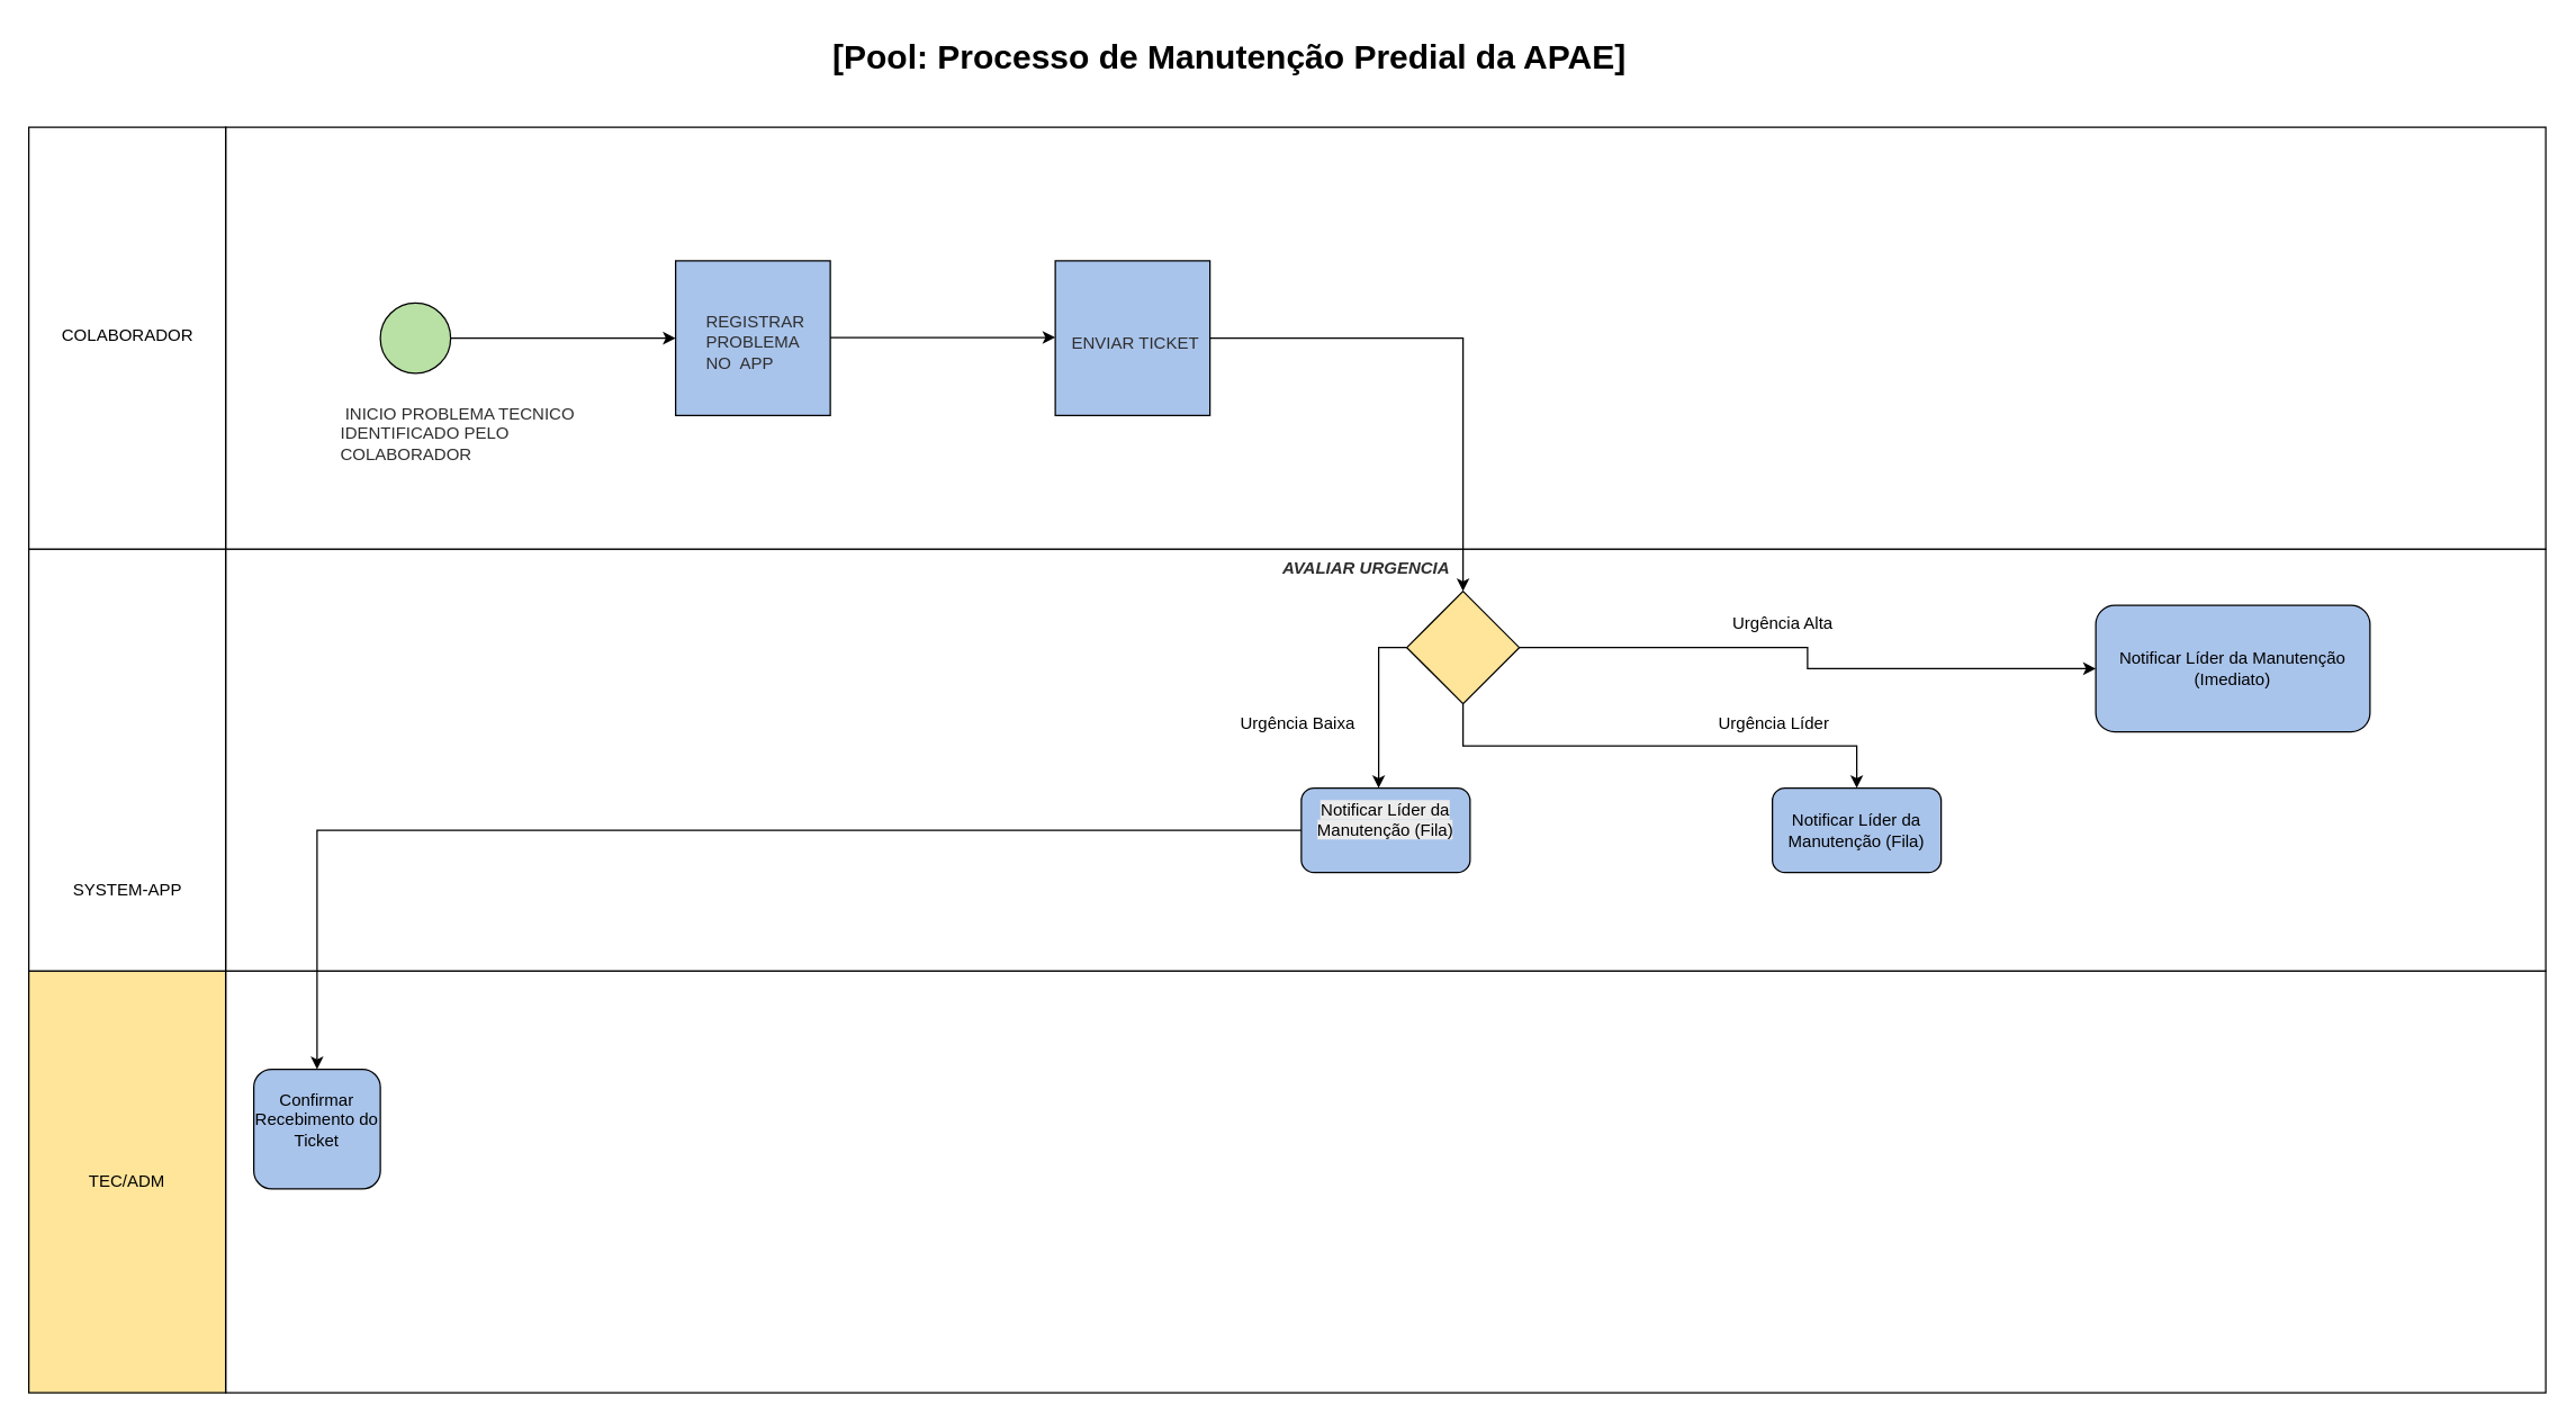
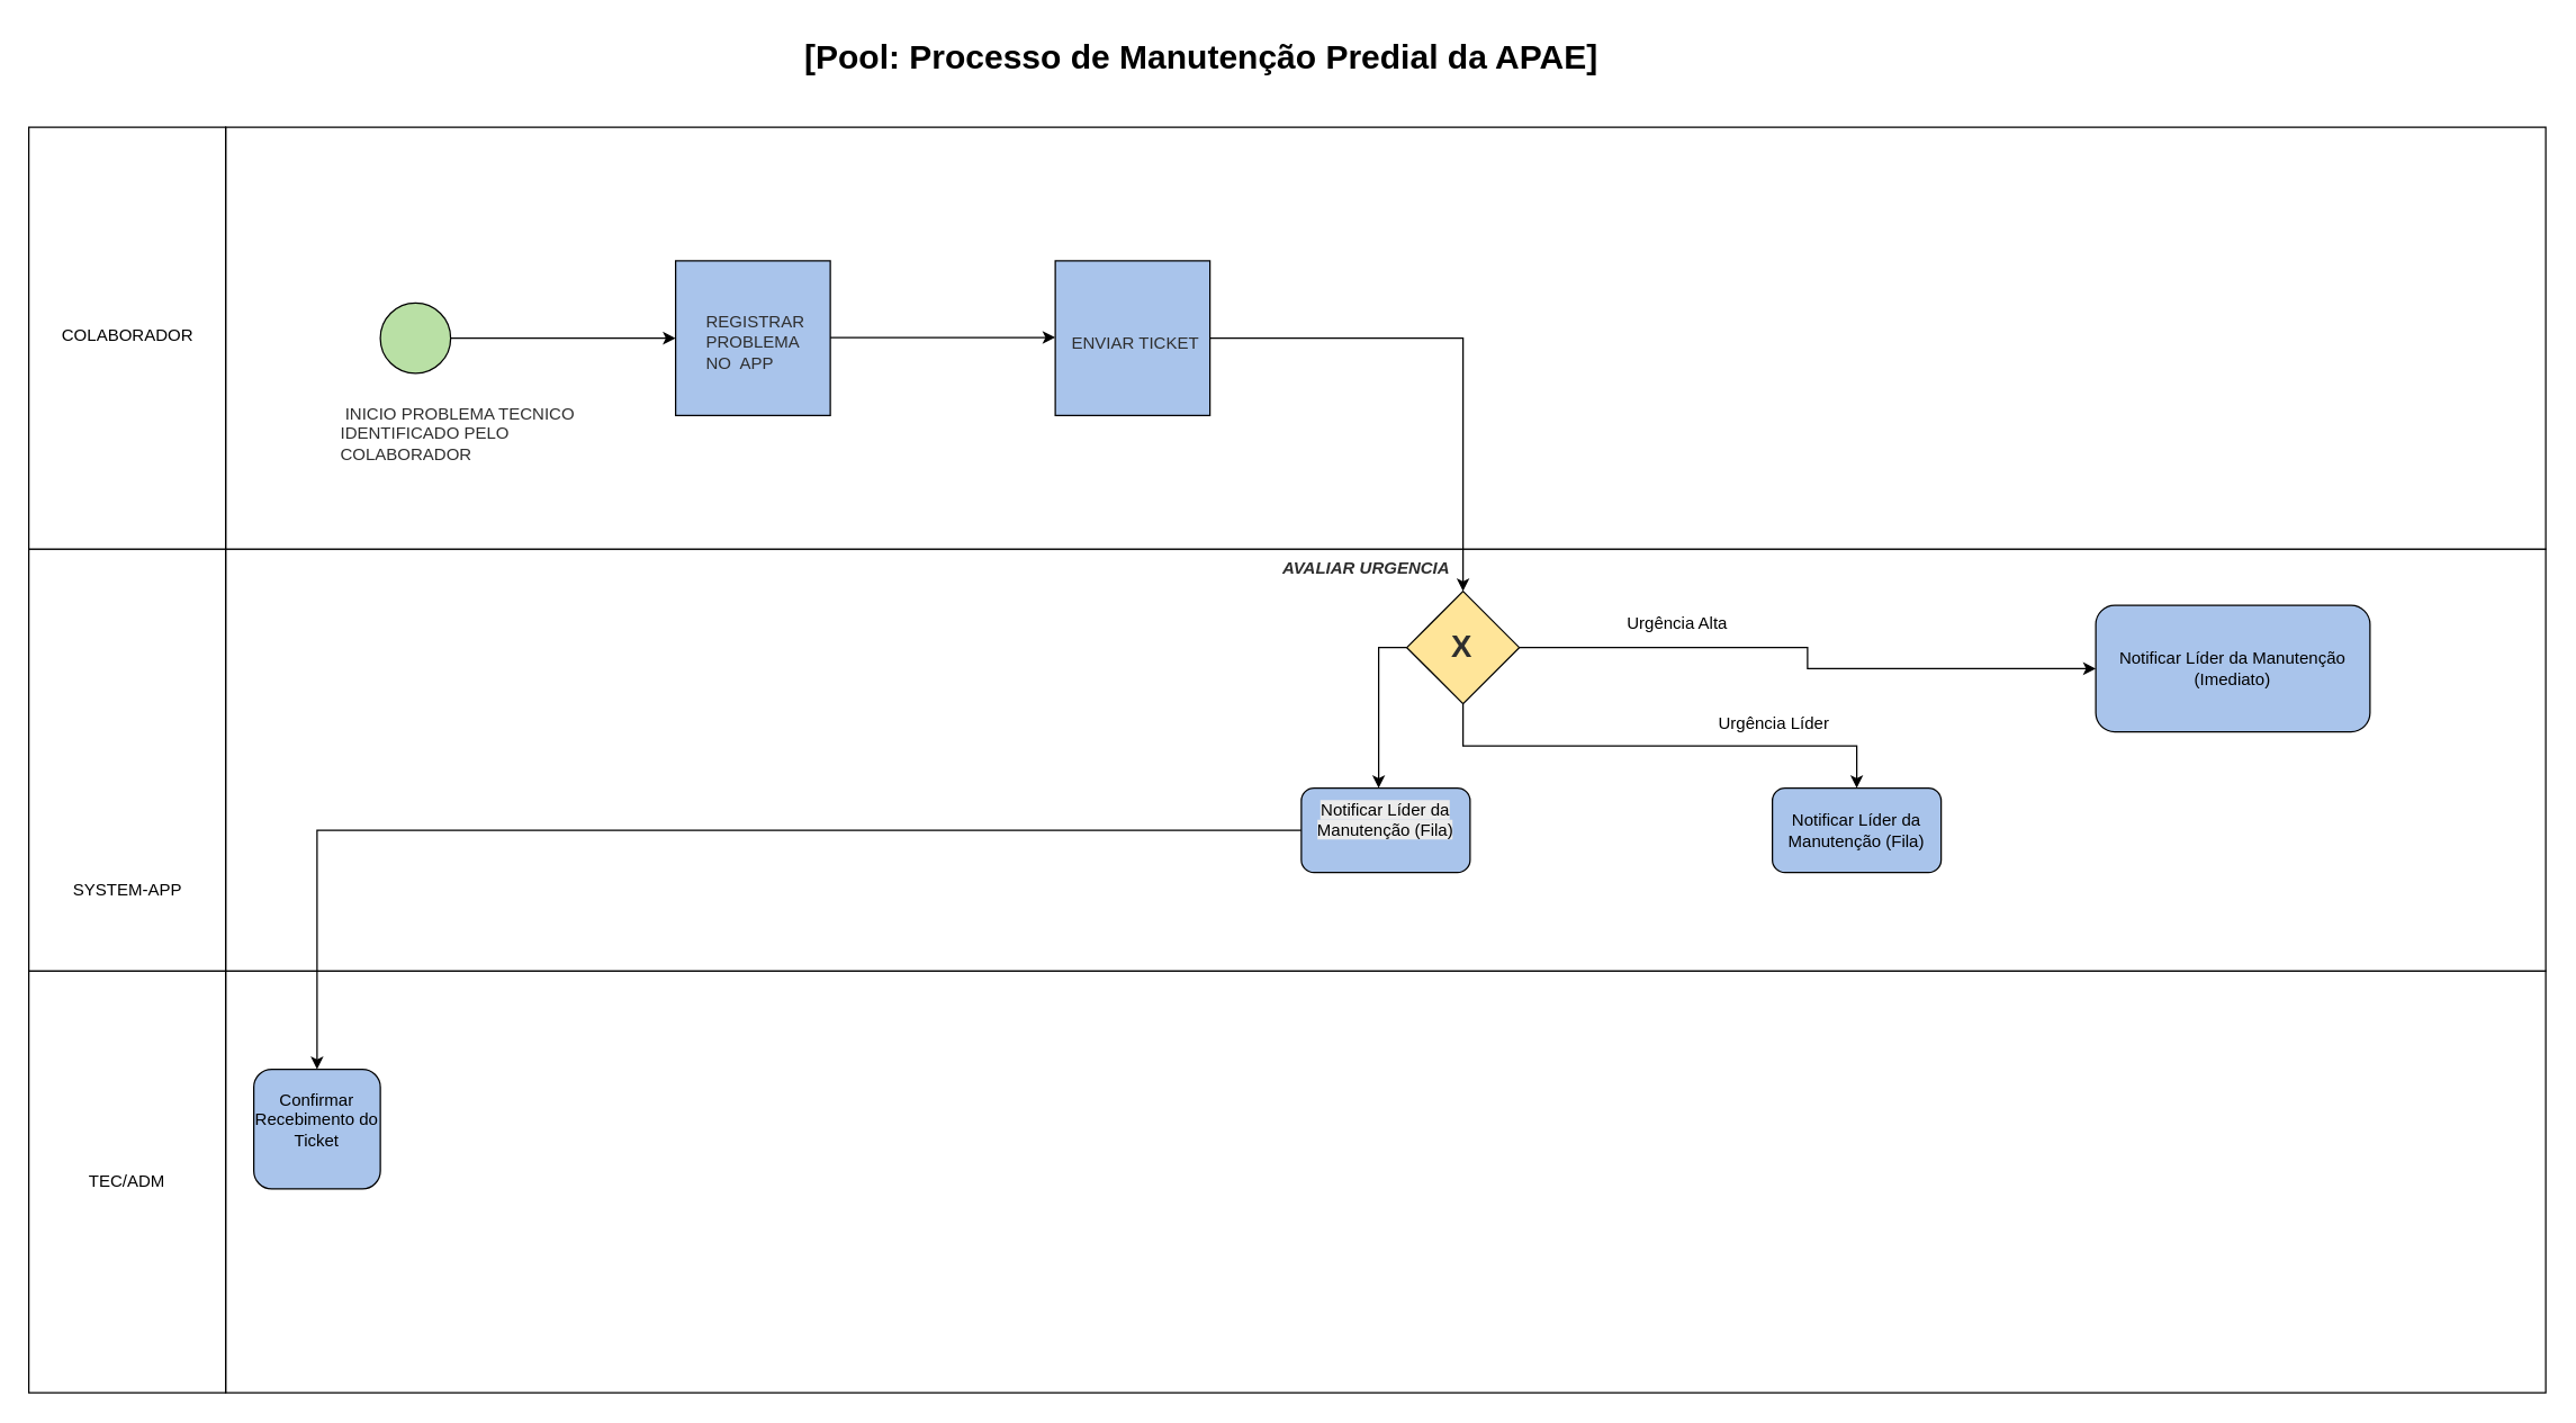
  <mxCell id="0" />
  <mxCell id="1" parent="0" />
  <mxCell id="2" value="" style="rounded=0;whiteSpace=wrap;html=1;" vertex="1" parent="1"><mxGeometry x="160" y="690" width="1650" height="300" as="geometry" /></mxCell>
- <mxCell id="3" value="TEC/ADM" style="rounded=0;whiteSpace=wrap;html=1;fillColor=#ffe599;" vertex="1" parent="1"><mxGeometry x="20" y="690" width="140" height="300" as="geometry" /></mxCell>
+ <mxCell id="3" value="TEC/ADM" style="rounded=0;whiteSpace=wrap;html=1;" vertex="1" parent="1"><mxGeometry x="20" y="690" width="140" height="300" as="geometry" /></mxCell>
  <mxCell id="4" value="" style="rounded=0;whiteSpace=wrap;html=1;" vertex="1" parent="1"><mxGeometry x="160" y="390" width="1650" height="300" as="geometry" /></mxCell>
  <mxCell id="5" value="" style="rounded=0;whiteSpace=wrap;html=1;" vertex="1" parent="1"><mxGeometry x="20" y="390" width="140" height="300" as="geometry" /></mxCell>
  <mxCell id="6" value="" style="rounded=0;whiteSpace=wrap;html=1;" vertex="1" parent="1"><mxGeometry x="160" y="90" width="1650" height="300" as="geometry" /></mxCell>
  <mxCell id="7" value="" style="rounded=0;whiteSpace=wrap;html=1;" vertex="1" parent="1"><mxGeometry x="20" y="90" width="140" height="300" as="geometry" /></mxCell>
  <mxCell id="8" value="" style="shape=mxgraph.bpmn.shape;html=1;verticalLabelPosition=bottom;labelBackgroundColor=#ffffff;verticalAlign=top;perimeter=ellipsePerimeter;outline=standard;symbol=general;fillColor=#B9E0A5;" parent="1" vertex="1"><mxGeometry x="270" y="215" width="50" height="50" as="geometry" /></mxCell>
  <mxCell id="9" style="edgeStyle=orthogonalEdgeStyle;rounded=0;html=1;jettySize=auto;orthogonalLoop=1;" parent="1" source="8" edge="1"><mxGeometry relative="1" as="geometry"><mxPoint x="480" y="240" as="targetPoint" /></mxGeometry></mxCell>
  <mxCell id="10" value="&lt;font color=&quot;#2e2e2e&quot;&gt;&lt;span&gt;&amp;nbsp;INICIO PROBLEMA TECNICO IDENTIFICADO PELO COLABORADOR&lt;/span&gt;&lt;/font&gt;" style="text;whiteSpace=wrap;html=1;align=left;" vertex="1" parent="1"><mxGeometry x="240" y="280" width="170" height="90" as="geometry" /></mxCell>
  <mxCell id="11" value="" style="whiteSpace=wrap;html=1;aspect=fixed;fillColor=#A9C4EB;" vertex="1" parent="1"><mxGeometry x="480" y="185" width="110" height="110" as="geometry" /></mxCell>
  <mxCell id="12" value="&lt;font color=&quot;#2e2e2e&quot;&gt;&lt;span&gt;REGISTRAR&amp;nbsp;&lt;/span&gt;&lt;/font&gt;&lt;div&gt;&lt;font color=&quot;#2e2e2e&quot;&gt;&lt;span&gt;PROBLEMA&lt;/span&gt;&lt;/font&gt;&lt;/div&gt;&lt;div&gt;&lt;font color=&quot;#2e2e2e&quot;&gt;&lt;span&gt;NO&amp;nbsp; APP&lt;/span&gt;&lt;/font&gt;&lt;/div&gt;" style="text;whiteSpace=wrap;html=1;" vertex="1" parent="1"><mxGeometry x="500" y="215" width="100" height="77.5" as="geometry" /></mxCell>
  <mxCell id="13" style="edgeStyle=orthogonalEdgeStyle;rounded=0;html=1;jettySize=auto;orthogonalLoop=1;" edge="1" parent="1"><mxGeometry relative="1" as="geometry"><mxPoint x="590" y="239.5" as="sourcePoint" /><mxPoint x="750" y="239.5" as="targetPoint" /></mxGeometry></mxCell>
  <mxCell id="14" style="edgeStyle=orthogonalEdgeStyle;rounded=0;orthogonalLoop=1;jettySize=auto;html=1;" edge="1" parent="1" source="15" target="20"><mxGeometry relative="1" as="geometry" /></mxCell>
  <mxCell id="15" value="" style="whiteSpace=wrap;html=1;aspect=fixed;fillColor=#A9C4EB;" vertex="1" parent="1"><mxGeometry x="750" y="185" width="110" height="110" as="geometry" /></mxCell>
  <mxCell id="16" value="&lt;font color=&quot;#2e2e2e&quot;&gt;ENVIAR TICKET&lt;/font&gt;&lt;div&gt;&lt;font color=&quot;#2e2e2e&quot;&gt;&lt;br&gt;&lt;/font&gt;&lt;/div&gt;" style="text;whiteSpace=wrap;html=1;" vertex="1" parent="1"><mxGeometry x="760" y="230" width="100" height="77.5" as="geometry" /></mxCell>
  <mxCell id="17" value="" style="edgeStyle=orthogonalEdgeStyle;rounded=0;orthogonalLoop=1;jettySize=auto;html=1;" edge="1" parent="1" source="20" target="23"><mxGeometry relative="1" as="geometry" /></mxCell>
  <mxCell id="18" value="" style="edgeStyle=orthogonalEdgeStyle;rounded=0;orthogonalLoop=1;jettySize=auto;html=1;" edge="1" parent="1" source="20" target="28"><mxGeometry relative="1" as="geometry"><Array as="points"><mxPoint x="1040" y="530" /></Array></mxGeometry></mxCell>
  <mxCell id="19" value="" style="edgeStyle=orthogonalEdgeStyle;rounded=0;orthogonalLoop=1;jettySize=auto;html=1;" edge="1" parent="1" source="20" target="31"><mxGeometry relative="1" as="geometry"><Array as="points"><mxPoint x="980" y="460" /></Array></mxGeometry></mxCell>
  <mxCell id="20" value="" style="rhombus;whiteSpace=wrap;html=1;fillColor=#FFE599;" vertex="1" parent="1"><mxGeometry x="1000" y="420" width="80" height="80" as="geometry" /></mxCell>
+ <mxCell id="21" value="&lt;div&gt;&lt;b style=&quot;color: light-dark(rgb(46, 46, 46), rgb(198, 198, 198)); background-color: transparent;&quot;&gt;&lt;font style=&quot;font-size: 22px;&quot;&gt;X&lt;/font&gt;&lt;/b&gt;&lt;/div&gt;" style="text;whiteSpace=wrap;html=1;" vertex="1" parent="1"><mxGeometry x="1030" y="440" width="30" height="17.5" as="geometry" /></mxCell>
  <mxCell id="22" value="&lt;font color=&quot;#2e2e2e&quot;&gt;&lt;b&gt;&lt;i&gt;AVALIAR URGENCIA&lt;/i&gt;&lt;/b&gt;&lt;/font&gt;" style="text;whiteSpace=wrap;html=1;" vertex="1" parent="1"><mxGeometry x="910" y="390" width="200" height="35" as="geometry" /></mxCell>
  <mxCell id="23" value="&lt;div&gt;Notificar Líder da Manutenção (Imediato)&lt;/div&gt;" style="rounded=1;whiteSpace=wrap;html=1;fillColor=#A9C4EB;" vertex="1" parent="1"><mxGeometry x="1490" y="430" width="195" height="90" as="geometry" /></mxCell>
- <mxCell id="24" value="&lt;div&gt;Urgência Alta&lt;/div&gt;" style="text;whiteSpace=wrap;html=1;" vertex="1" parent="1"><mxGeometry x="1230" y="428.75" width="100" height="40" as="geometry" /></mxCell>
+ <mxCell id="24" value="&lt;div&gt;Urgência Alta&lt;/div&gt;" style="text;whiteSpace=wrap;html=1;" vertex="1" parent="1"><mxGeometry x="1155" y="428.75" width="100" height="40" as="geometry" /></mxCell>
  <mxCell id="25" value="COLABORADOR&lt;div&gt;&lt;br&gt;&lt;/div&gt;" style="text;html=1;align=center;verticalAlign=middle;resizable=0;points=[];autosize=1;strokeColor=none;fillColor=none;" vertex="1" parent="1"><mxGeometry x="30" y="225" width="120" height="40" as="geometry" /></mxCell>
  <mxCell id="26" value="SYSTEM-APP&lt;div&gt;&lt;br&gt;&lt;/div&gt;" style="text;html=1;align=center;verticalAlign=middle;resizable=0;points=[];autosize=1;strokeColor=none;fillColor=none;" vertex="1" parent="1"><mxGeometry x="40" y="620" width="100" height="40" as="geometry" /></mxCell>
- <mxCell id="27" value="&lt;div&gt;&lt;b&gt;&lt;font style=&quot;font-size: 24px;&quot;&gt;[Pool: Processo de Manutenção Predial da APAE]&lt;/font&gt;&lt;/b&gt;&lt;br&gt;&lt;/div&gt;" style="text;whiteSpace=wrap;html=1;" vertex="1" parent="1"><mxGeometry x="590" y="20" width="650" height="40" as="geometry" /></mxCell>
+ <mxCell id="27" value="&lt;div&gt;&lt;b&gt;&lt;font style=&quot;font-size: 24px;&quot;&gt;[Pool: Processo de Manutenção Predial da APAE]&lt;/font&gt;&lt;/b&gt;&lt;br&gt;&lt;/div&gt;" style="text;whiteSpace=wrap;html=1;" vertex="1" parent="1"><mxGeometry x="570" y="20" width="650" height="40" as="geometry" /></mxCell>
  <mxCell id="28" value="&lt;div&gt;Notificar Líder da Manutenção (Fila)&lt;/div&gt;" style="rounded=1;whiteSpace=wrap;html=1;fillColor=#A9C4EB;" vertex="1" parent="1"><mxGeometry x="1260" y="560" width="120" height="60" as="geometry" /></mxCell>
  <mxCell id="29" value="&lt;div&gt;Urgência Líder&lt;/div&gt;" style="text;whiteSpace=wrap;html=1;" vertex="1" parent="1"><mxGeometry x="1220" y="500" width="100" height="40" as="geometry" /></mxCell>
  <mxCell id="30" value="" style="edgeStyle=orthogonalEdgeStyle;rounded=0;orthogonalLoop=1;jettySize=auto;html=1;" edge="1" parent="1" source="31" target="33"><mxGeometry relative="1" as="geometry" /></mxCell>
  <mxCell id="31" value="&#10;&lt;span style=&quot;color: rgb(0, 0, 0); font-family: Helvetica; font-size: 12px; font-style: normal; font-variant-ligatures: normal; font-variant-caps: normal; font-weight: 400; letter-spacing: normal; orphans: 2; text-align: center; text-indent: 0px; text-transform: none; widows: 2; word-spacing: 0px; -webkit-text-stroke-width: 0px; white-space: normal; background-color: rgb(236, 236, 236); text-decoration-thickness: initial; text-decoration-style: initial; text-decoration-color: initial; display: inline !important; float: none;&quot;&gt;Notificar Líder da Manutenção (Fila)&lt;/span&gt;&#10;&#10;" style="rounded=1;whiteSpace=wrap;html=1;fillColor=#A9C4EB;" vertex="1" parent="1"><mxGeometry x="925" y="560" width="120" height="60" as="geometry" /></mxCell>
- <mxCell id="32" value="&lt;div&gt;Urgência Baixa&lt;/div&gt;" style="text;whiteSpace=wrap;html=1;" vertex="1" parent="1"><mxGeometry x="880" y="500" width="100" height="40" as="geometry" /></mxCell>
  <mxCell id="33" value="&#10;&lt;div&gt;Confirmar Recebimento do Ticket&lt;/div&gt;&#10;&#10;" style="whiteSpace=wrap;html=1;fillColor=#A9C4EB;rounded=1;" vertex="1" parent="1"><mxGeometry x="180" y="760" width="90" height="85" as="geometry" /></mxCell>
